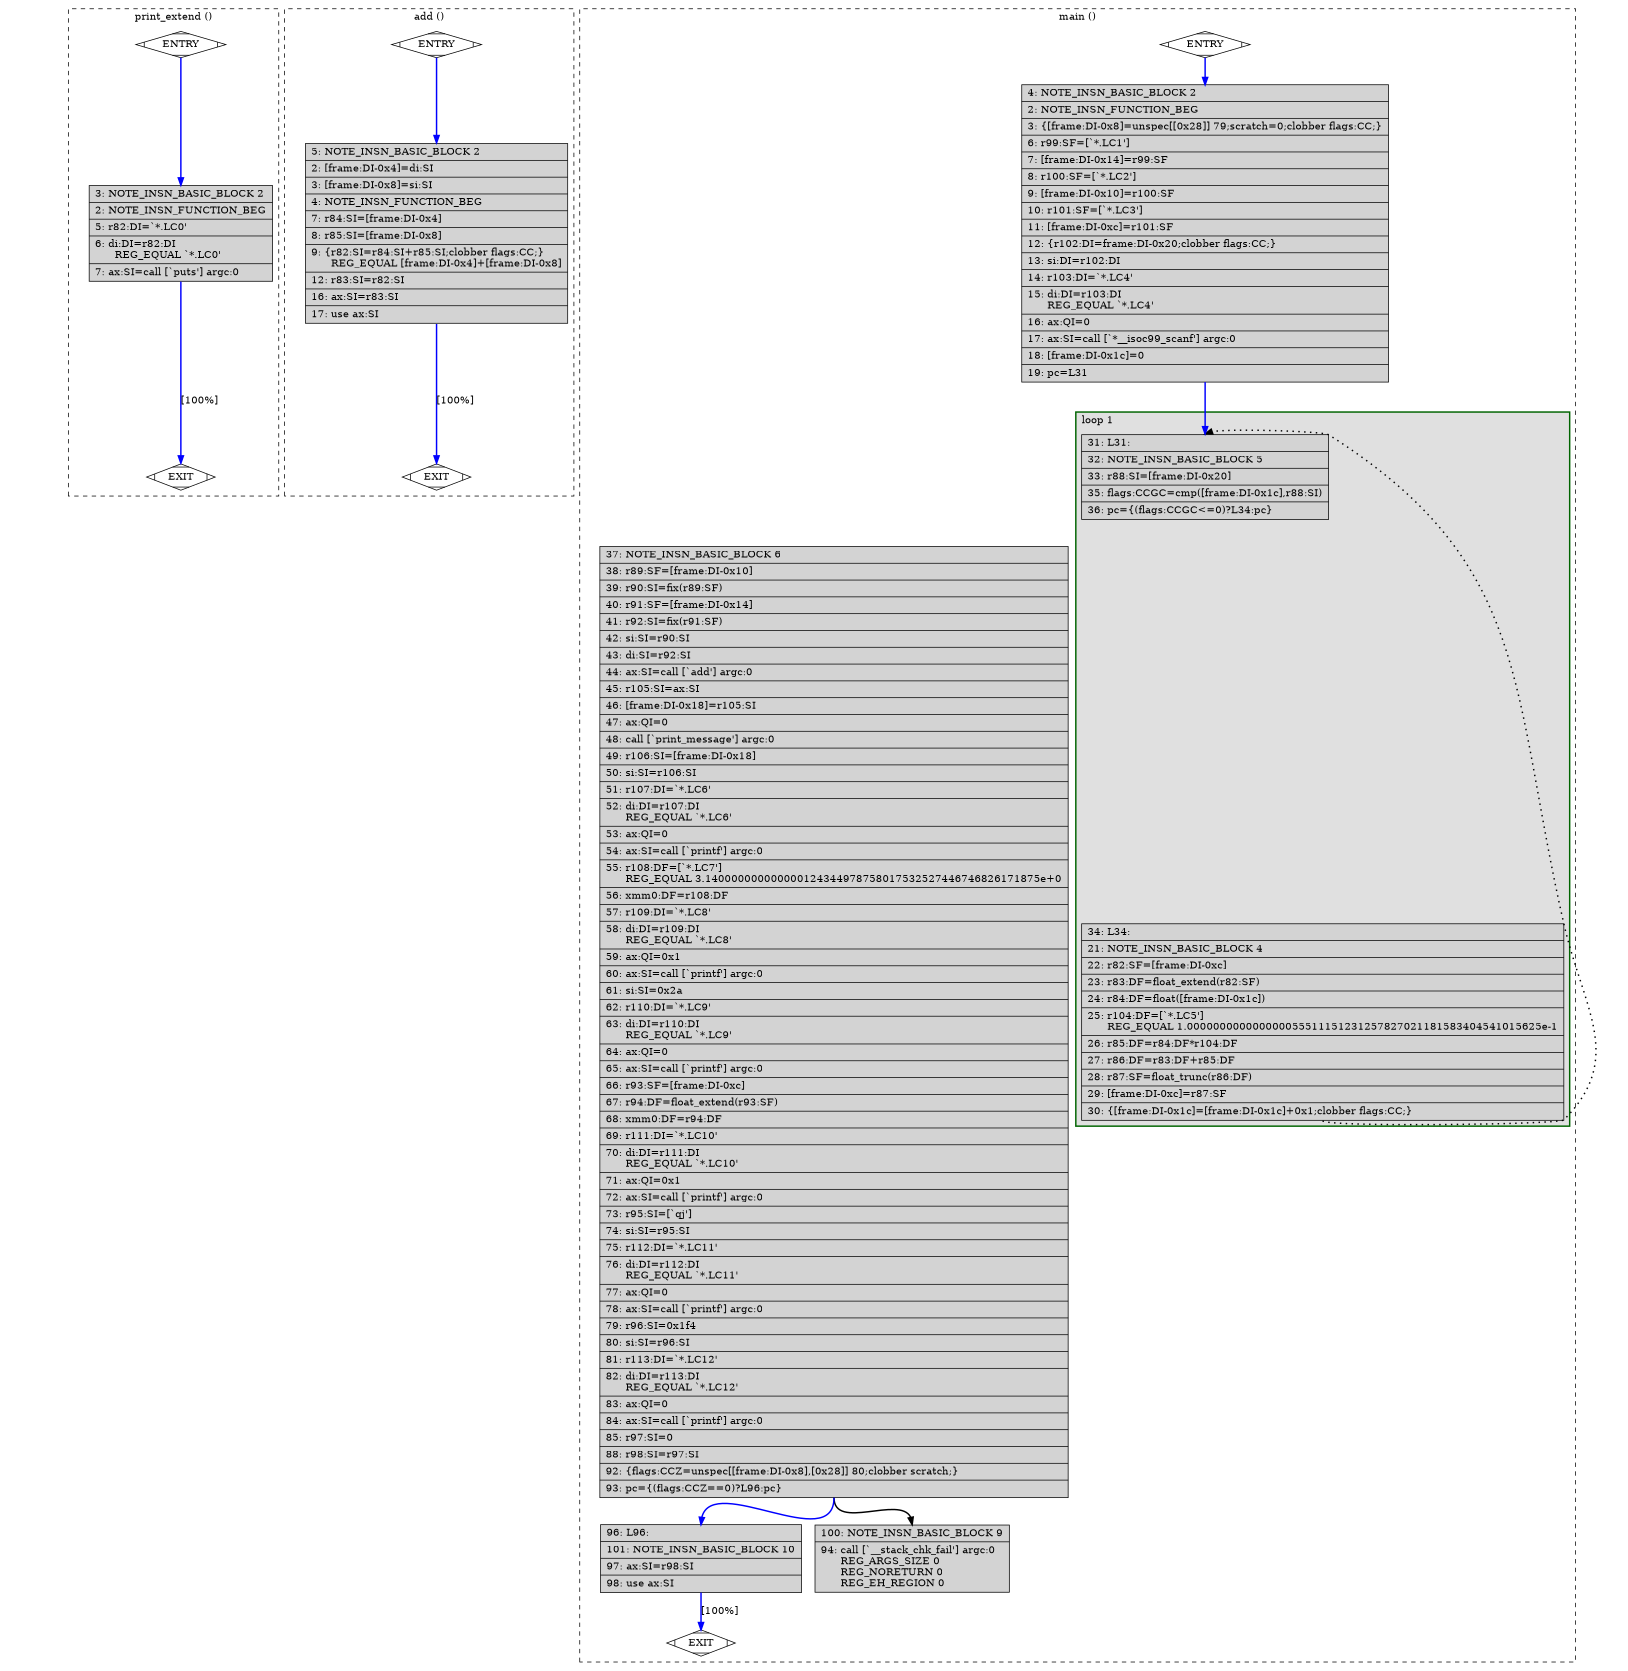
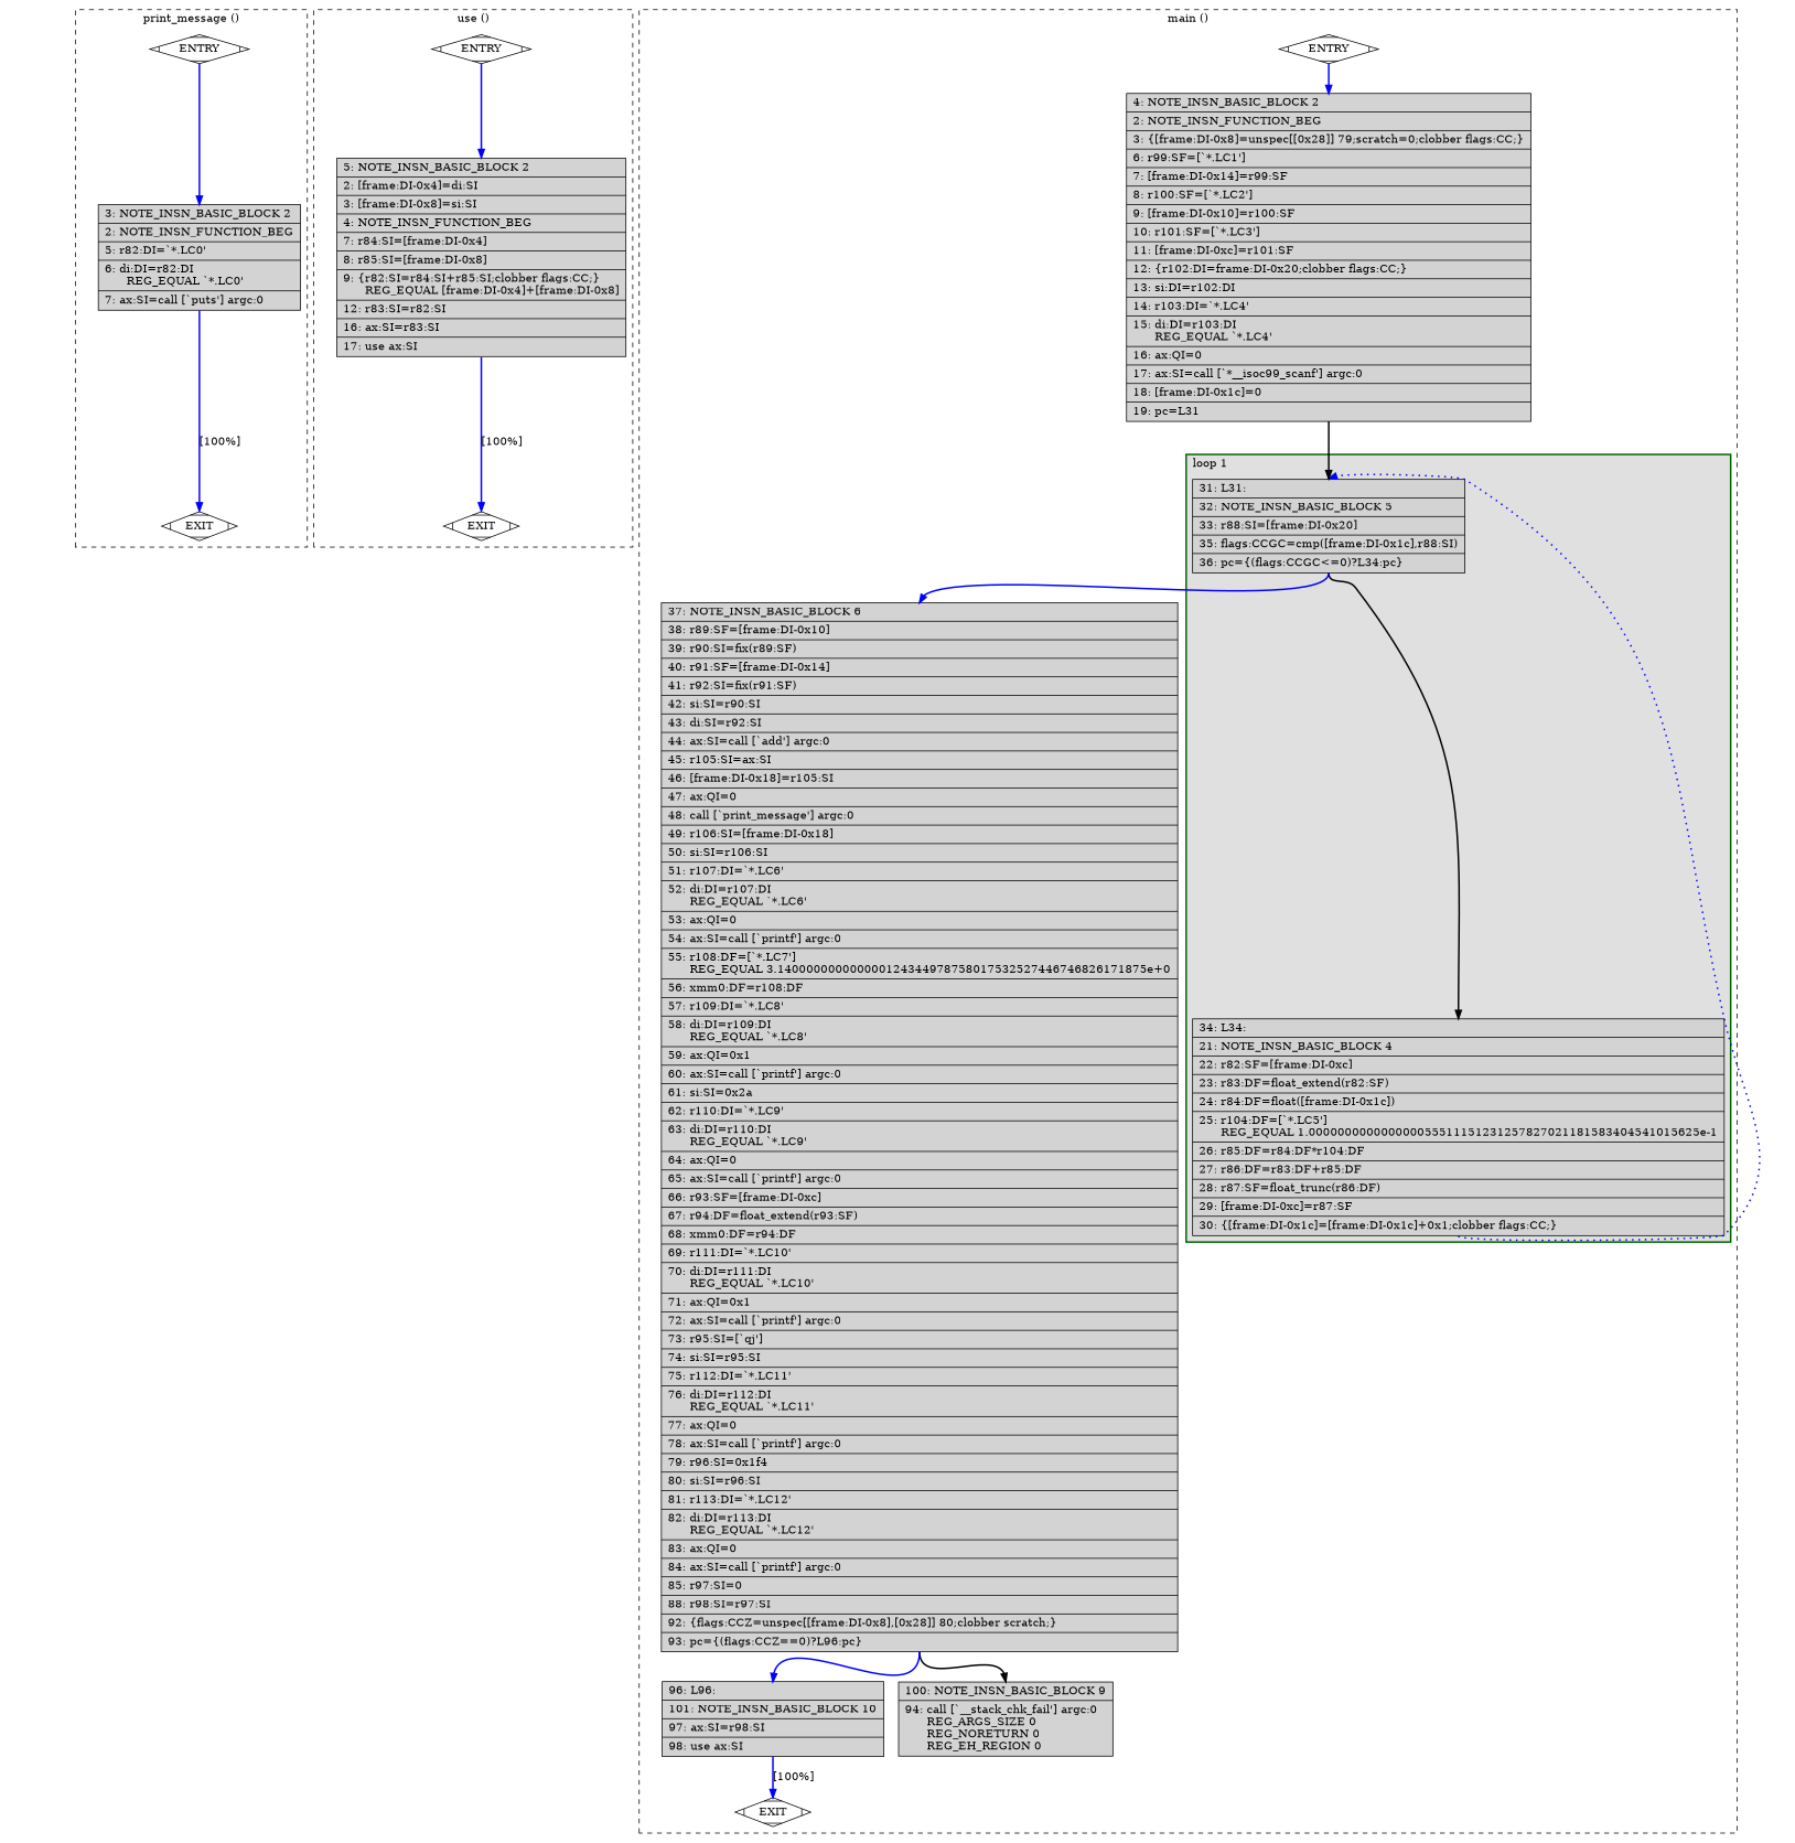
  digraph {
    node [fillcolor=lightgrey shape=record style=filled]
    edge [constraint=true headport=n style="solid,bold" tailport=s color=blue weight=100]
    n1 [fillcolor=white label=ENTRY shape=Mdiamond]
    n2 [fillcolor=white label=EXIT shape=Mdiamond]
    n3 [label="{\ \ \ \ 3:\ NOTE_INSN_BASIC_BLOCK\ 2\l|\ \ \ \ 2:\ NOTE_INSN_FUNCTION_BEG\l|\ \ \ \ 5:\ r82:DI=`*.LC0'\l|\ \ \ \ 6:\ di:DI=r82:DI\l\ \ \ \ \ \ REG_EQUAL\ `*.LC0'\l|\ \ \ \ 7:\ ax:SI=call\ [`puts']\ argc:0\l}"]
    n4 [fillcolor=white label=ENTRY shape=Mdiamond]
    n5 [fillcolor=white label=EXIT shape=Mdiamond]
    n6 [label="{\ \ \ \ 5:\ NOTE_INSN_BASIC_BLOCK\ 2\l|\ \ \ \ 2:\ [frame:DI-0x4]=di:SI\l|\ \ \ \ 3:\ [frame:DI-0x8]=si:SI\l|\ \ \ \ 4:\ NOTE_INSN_FUNCTION_BEG\l|\ \ \ \ 7:\ r84:SI=[frame:DI-0x4]\l|\ \ \ \ 8:\ r85:SI=[frame:DI-0x8]\l|\ \ \ \ 9:\ \{r82:SI=r84:SI+r85:SI;clobber\ flags:CC;\}\l\ \ \ \ \ \ REG_EQUAL\ [frame:DI-0x4]+[frame:DI-0x8]\l|\ \ \ 12:\ r83:SI=r82:SI\l|\ \ \ 16:\ ax:SI=r83:SI\l|\ \ \ 17:\ use\ ax:SI\l}"]
    n7 [label="{\ \ \ 31:\ L31:\l|\ \ \ 32:\ NOTE_INSN_BASIC_BLOCK\ 5\l|\ \ \ 33:\ r88:SI=[frame:DI-0x20]\l|\ \ \ 35:\ flags:CCGC=cmp([frame:DI-0x1c],r88:SI)\l|\ \ \ 36:\ pc=\{(flags:CCGC\<=0)?L34:pc\}\l}"]
    n8 [label="{\ \ \ 34:\ L34:\l|\ \ \ 21:\ NOTE_INSN_BASIC_BLOCK\ 4\l|\ \ \ 22:\ r82:SF=[frame:DI-0xc]\l|\ \ \ 23:\ r83:DF=float_extend(r82:SF)\l|\ \ \ 24:\ r84:DF=float([frame:DI-0x1c])\l|\ \ \ 25:\ r104:DF=[`*.LC5']\l\ \ \ \ \ \ REG_EQUAL\ 1.000000000000000055511151231257827021181583404541015625e-1\l|\ \ \ 26:\ r85:DF=r84:DF*r104:DF\l|\ \ \ 27:\ r86:DF=r83:DF+r85:DF\l|\ \ \ 28:\ r87:SF=float_trunc(r86:DF)\l|\ \ \ 29:\ [frame:DI-0xc]=r87:SF\l|\ \ \ 30:\ \{[frame:DI-0x1c]=[frame:DI-0x1c]+0x1;clobber\ flags:CC;\}\l}"]
    n9 [label="{\ \ \ 37:\ NOTE_INSN_BASIC_BLOCK\ 6\l|\ \ \ 38:\ r89:SF=[frame:DI-0x10]\l|\ \ \ 39:\ r90:SI=fix(r89:SF)\l|\ \ \ 40:\ r91:SF=[frame:DI-0x14]\l|\ \ \ 41:\ r92:SI=fix(r91:SF)\l|\ \ \ 42:\ si:SI=r90:SI\l|\ \ \ 43:\ di:SI=r92:SI\l|\ \ \ 44:\ ax:SI=call\ [`add']\ argc:0\l|\ \ \ 45:\ r105:SI=ax:SI\l|\ \ \ 46:\ [frame:DI-0x18]=r105:SI\l|\ \ \ 47:\ ax:QI=0\l|\ \ \ 48:\ call\ [`print_message']\ argc:0\l|\ \ \ 49:\ r106:SI=[frame:DI-0x18]\l|\ \ \ 50:\ si:SI=r106:SI\l|\ \ \ 51:\ r107:DI=`*.LC6'\l|\ \ \ 52:\ di:DI=r107:DI\l\ \ \ \ \ \ REG_EQUAL\ `*.LC6'\l|\ \ \ 53:\ ax:QI=0\l|\ \ \ 54:\ ax:SI=call\ [`printf']\ argc:0\l|\ \ \ 55:\ r108:DF=[`*.LC7']\l\ \ \ \ \ \ REG_EQUAL\ 3.140000000000000124344978758017532527446746826171875e+0\l|\ \ \ 56:\ xmm0:DF=r108:DF\l|\ \ \ 57:\ r109:DI=`*.LC8'\l|\ \ \ 58:\ di:DI=r109:DI\l\ \ \ \ \ \ REG_EQUAL\ `*.LC8'\l|\ \ \ 59:\ ax:QI=0x1\l|\ \ \ 60:\ ax:SI=call\ [`printf']\ argc:0\l|\ \ \ 61:\ si:SI=0x2a\l|\ \ \ 62:\ r110:DI=`*.LC9'\l|\ \ \ 63:\ di:DI=r110:DI\l\ \ \ \ \ \ REG_EQUAL\ `*.LC9'\l|\ \ \ 64:\ ax:QI=0\l|\ \ \ 65:\ ax:SI=call\ [`printf']\ argc:0\l|\ \ \ 66:\ r93:SF=[frame:DI-0xc]\l|\ \ \ 67:\ r94:DF=float_extend(r93:SF)\l|\ \ \ 68:\ xmm0:DF=r94:DF\l|\ \ \ 69:\ r111:DI=`*.LC10'\l|\ \ \ 70:\ di:DI=r111:DI\l\ \ \ \ \ \ REG_EQUAL\ `*.LC10'\l|\ \ \ 71:\ ax:QI=0x1\l|\ \ \ 72:\ ax:SI=call\ [`printf']\ argc:0\l|\ \ \ 73:\ r95:SI=[`qj']\l|\ \ \ 74:\ si:SI=r95:SI\l|\ \ \ 75:\ r112:DI=`*.LC11'\l|\ \ \ 76:\ di:DI=r112:DI\l\ \ \ \ \ \ REG_EQUAL\ `*.LC11'\l|\ \ \ 77:\ ax:QI=0\l|\ \ \ 78:\ ax:SI=call\ [`printf']\ argc:0\l|\ \ \ 79:\ r96:SI=0x1f4\l|\ \ \ 80:\ si:SI=r96:SI\l|\ \ \ 81:\ r113:DI=`*.LC12'\l|\ \ \ 82:\ di:DI=r113:DI\l\ \ \ \ \ \ REG_EQUAL\ `*.LC12'\l|\ \ \ 83:\ ax:QI=0\l|\ \ \ 84:\ ax:SI=call\ [`printf']\ argc:0\l|\ \ \ 85:\ r97:SI=0\l|\ \ \ 88:\ r98:SI=r97:SI\l|\ \ \ 92:\ \{flags:CCZ=unspec[[frame:DI-0x8],[0x28]]\ 80;clobber\ scratch;\}\l|\ \ \ 93:\ pc=\{(flags:CCZ==0)?L96:pc\}\l}"]
    n10 [fillcolor=white label=ENTRY shape=Mdiamond]
    n11 [fillcolor=white label=EXIT shape=Mdiamond]
    n12 [label="{\ \ \ \ 4:\ NOTE_INSN_BASIC_BLOCK\ 2\l|\ \ \ \ 2:\ NOTE_INSN_FUNCTION_BEG\l|\ \ \ \ 3:\ \{[frame:DI-0x8]=unspec[[0x28]]\ 79;scratch=0;clobber\ flags:CC;\}\l|\ \ \ \ 6:\ r99:SF=[`*.LC1']\l|\ \ \ \ 7:\ [frame:DI-0x14]=r99:SF\l|\ \ \ \ 8:\ r100:SF=[`*.LC2']\l|\ \ \ \ 9:\ [frame:DI-0x10]=r100:SF\l|\ \ \ 10:\ r101:SF=[`*.LC3']\l|\ \ \ 11:\ [frame:DI-0xc]=r101:SF\l|\ \ \ 12:\ \{r102:DI=frame:DI-0x20;clobber\ flags:CC;\}\l|\ \ \ 13:\ si:DI=r102:DI\l|\ \ \ 14:\ r103:DI=`*.LC4'\l|\ \ \ 15:\ di:DI=r103:DI\l\ \ \ \ \ \ REG_EQUAL\ `*.LC4'\l|\ \ \ 16:\ ax:QI=0\l|\ \ \ 17:\ ax:SI=call\ [`*__isoc99_scanf']\ argc:0\l|\ \ \ 18:\ [frame:DI-0x1c]=0\l|\ \ \ 19:\ pc=L31\l}"]
    n13 [label="{\ \ 100:\ NOTE_INSN_BASIC_BLOCK\ 9\l|\ \ \ 94:\ call\ [`__stack_chk_fail']\ argc:0\l\ \ \ \ \ \ REG_ARGS_SIZE\ 0\l\ \ \ \ \ \ REG_NORETURN\ 0\l\ \ \ \ \ \ REG_EH_REGION\ 0\l}"]
    n14 [label="{\ \ \ 96:\ L96:\l|\ \ 101:\ NOTE_INSN_BASIC_BLOCK\ 10\l|\ \ \ 97:\ ax:SI=r98:SI\l|\ \ \ 98:\ use\ ax:SI\l}"]
    subgraph cluster_1 {
      color=black
-     label="print_extend ()"
+     label="print_message ()"
      style=dashed
      n1
      n2
      n3
    }
    subgraph cluster_2 {
      color=black
-     label="add ()"
+     label="use ()"
      style=dashed
      n4
      n5
      n6
    }
    subgraph cluster_3 {
      color=black
      label="main ()"
      style=dashed
      n9
      n10
      n11
      n12
      n13
      n14
      subgraph cluster_4 {
        color=darkgreen
        fillcolor=grey88
        label="loop 1"
        labeljust=l
        penwidth=2
        style=filled
        n7
        n8
      }
    }
    n1 -> n2 [style=invis color="" weight=""]
    n1 -> n3
    n3 -> n2 [label="[100%]"]
    n4 -> n5 [style=invis color="" weight=""]
    n4 -> n6
    n6 -> n5 [label="[100%]"]
-   n8 -> n7 [color=black constraint=false style="dotted,bold" weight=10]
+   n7 -> n8 [color=black weight=10]
+   n7 -> n9
+   n8 -> n7 [constraint=false style="dotted,bold" weight=10]
    n9 -> n13 [color=black]
    n9 -> n14 [weight=10]
    n10 -> n11 [style=invis color="" weight=""]
    n10 -> n12
-   n12 -> n7 [weight=10]
+   n12 -> n7 [color=black weight=10]
    n14 -> n11 [label="[100%]"]
  }
